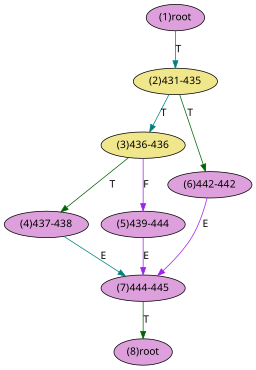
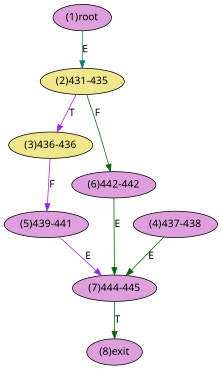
  digraph {
    fontname="Noto Sans"
    node [fillcolor=plum fontname="Noto Sans" style=filled]
    edge [color=darkgreen fontname="Noto Sans"]
    n1 [label="(1)root"]
    n2 [fillcolor=khaki label="(2)431-435"]
    n3 [fillcolor=khaki label="(3)436-436"]
    n4 [label="(6)442-442"]
    n5 [label="(4)437-438"]
-   n6 [label="(5)439-444"]
+   n6 [label="(5)439-441"]
    n7 [label="(7)444-445"]
-   n8 [label="(8)root"]
-   n1 -> n2 [color=teal label=T]
-   n2 -> n3 [color=teal label=T]
-   n2 -> n4 [label=T]
-   n3 -> n5 [label=T]
+   n8 [label="(8)exit"]
+   n1 -> n2 [color=teal label=E]
+   n2 -> n3 [color=purple label=T]
+   n2 -> n4 [label=F]
    n3 -> n6 [color=purple label=F]
-   n4 -> n7 [color=purple label=E]
-   n5 -> n7 [color=teal label=E]
+   n4 -> n7 [label=E]
+   n5 -> n7 [label=E]
    n6 -> n7 [color=purple label=E]
    n7 -> n8 [label=T]
  }
